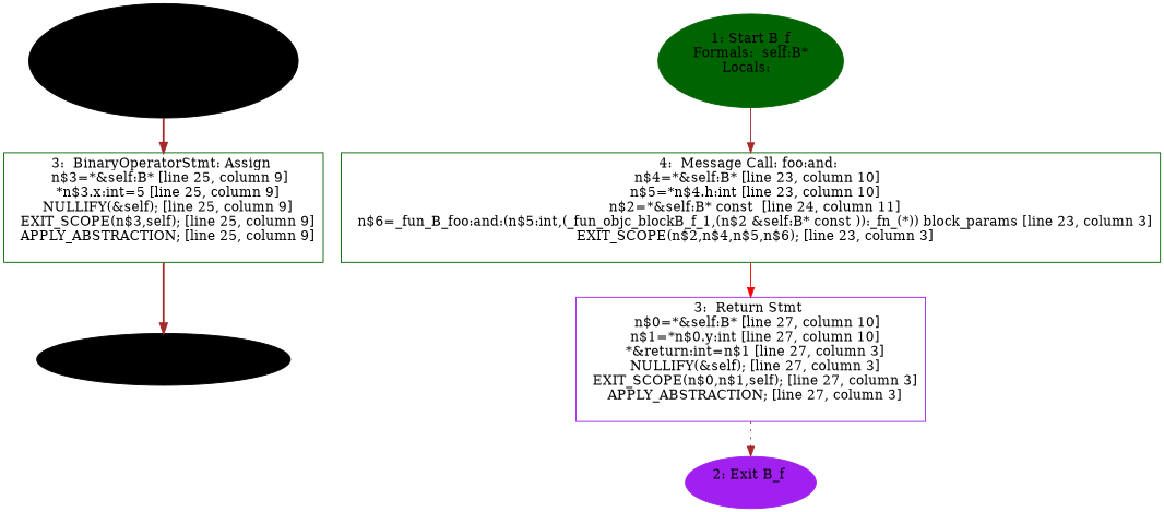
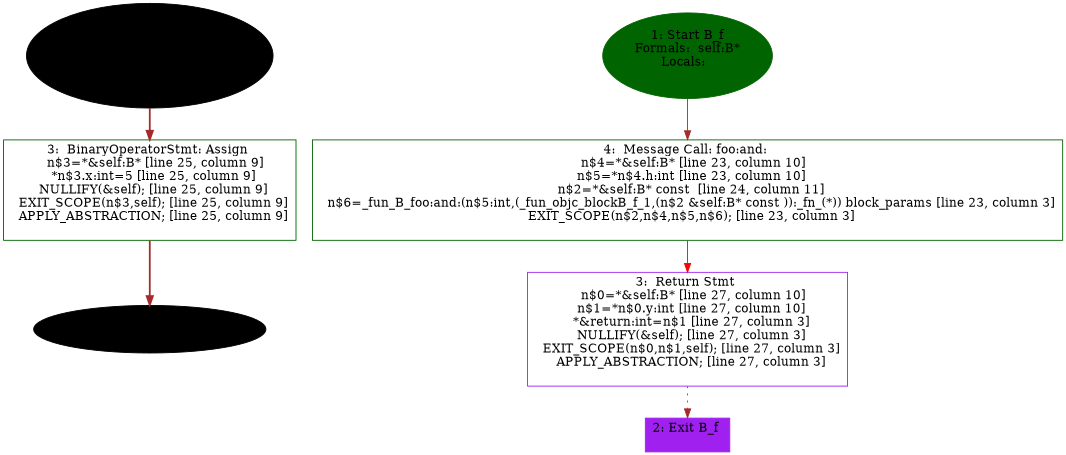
  digraph {
    node [color=darkgreen style=filled]
    edge [color=brown style=bold]
    n1 [color=black label="1: Start objc_blockB_f_1\nFormals:  self:B* const \nLocals: \nCaptured:  self:B* const  \n  "]
    n2 [label="3:  BinaryOperatorStmt: Assign \n   n$3=*&self:B* [line 25, column 9]\n  *n$3.x:int=5 [line 25, column 9]\n  NULLIFY(&self); [line 25, column 9]\n  EXIT_SCOPE(n$3,self); [line 25, column 9]\n  APPLY_ABSTRACTION; [line 25, column 9]\n " shape=box style=""]
    n3 [color=black label="2: Exit objc_blockB_f_1 \n  "]
    n4 [label="1: Start B_f\nFormals:  self:B*\nLocals:  \n  "]
    n5 [label="4:  Message Call: foo:and: \n   n$4=*&self:B* [line 23, column 10]\n  n$5=*n$4.h:int [line 23, column 10]\n  n$2=*&self:B* const  [line 24, column 11]\n  n$6=_fun_B_foo:and:(n$5:int,(_fun_objc_blockB_f_1,(n$2 &self:B* const )):_fn_(*)) block_params [line 23, column 3]\n  EXIT_SCOPE(n$2,n$4,n$5,n$6); [line 23, column 3]\n " shape=box style=""]
    n6 [label="3:  Return Stmt \n   n$0=*&self:B* [line 27, column 10]\n  n$1=*n$0.y:int [line 27, column 10]\n  *&return:int=n$1 [line 27, column 3]\n  NULLIFY(&self); [line 27, column 3]\n  EXIT_SCOPE(n$0,n$1,self); [line 27, column 3]\n  APPLY_ABSTRACTION; [line 27, column 3]\n " shape=box color=purple style=""]
-   n7 [color=purple label="2: Exit B_f \n  "]
+   n7 [color=purple label="2: Exit B_f \n  " shape=box]
    n1 -> n2
    n2 -> n3
    n4 -> n5 [style=solid]
    n5 -> n6 [color=red style=solid]
    n6 -> n7 [style=dotted]
  }
